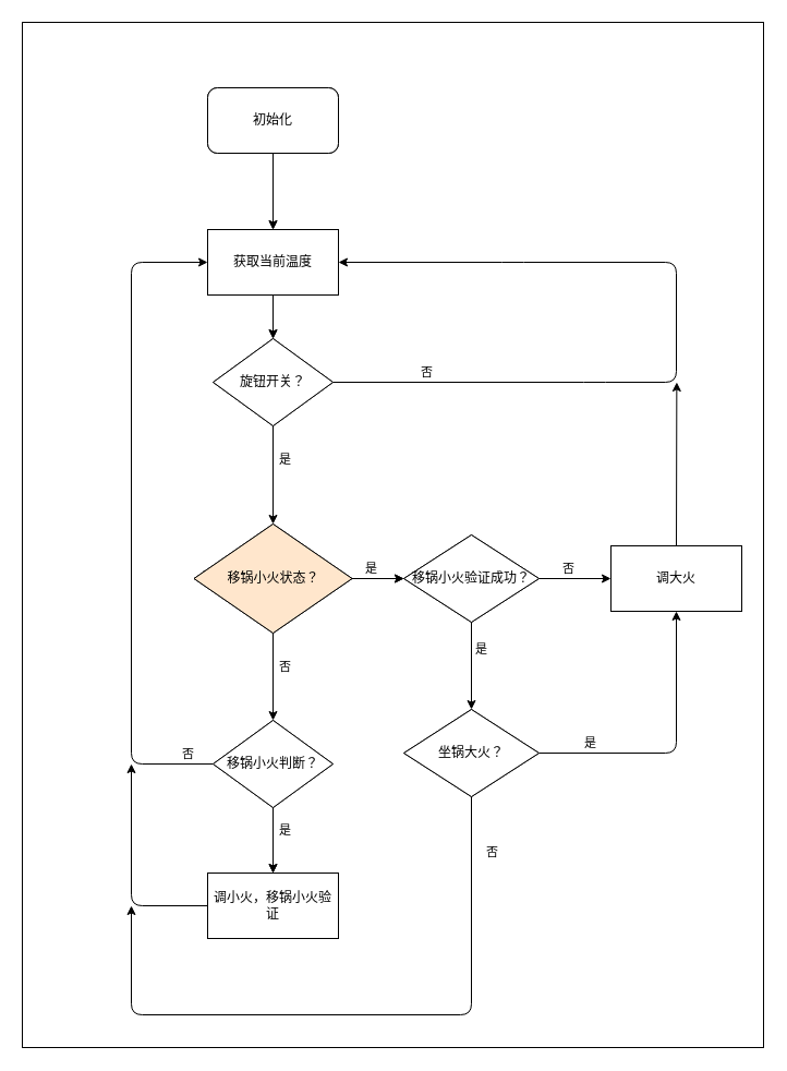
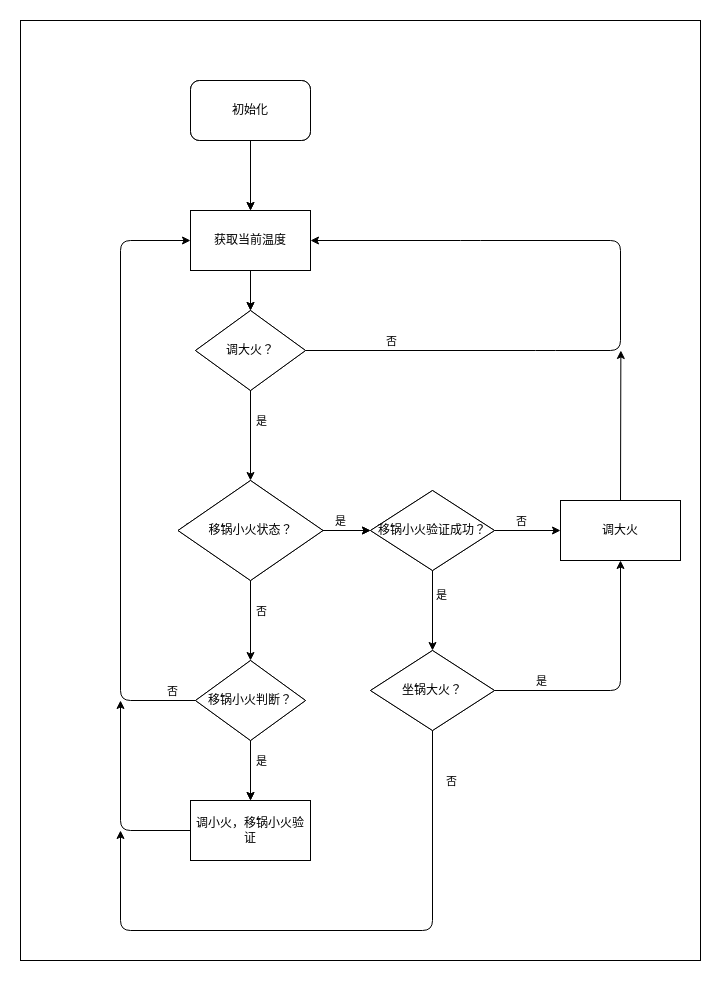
  <mxCell id="0" />
  <mxCell id="1" parent="0" />
  <mxCell id="2" value="" style="rounded=0;whiteSpace=wrap;html=1;labelBackgroundColor=#FFFFFF;fontColor=#000000;strokeColor=#000000;fillColor=#FFFFFF;" parent="1" vertex="1"><mxGeometry x="20" y="20" width="680" height="940" as="geometry" /></mxCell>
  <mxCell id="3" style="edgeStyle=none;html=1;exitX=0.5;exitY=1;exitDx=0;exitDy=0;fontColor=#000000;" parent="1" source="4" target="6" edge="1"><mxGeometry relative="1" as="geometry" /></mxCell>
  <mxCell id="4" value="初始化" style="rounded=1;whiteSpace=wrap;html=1;fontColor=#000000;" parent="1" vertex="1"><mxGeometry x="190" y="80" width="120" height="60" as="geometry" /></mxCell>
  <mxCell id="5" style="edgeStyle=none;html=1;exitX=0.5;exitY=1;exitDx=0;exitDy=0;entryX=0.5;entryY=0;entryDx=0;entryDy=0;fontColor=#000000;" parent="1" source="6" target="10" edge="1"><mxGeometry relative="1" as="geometry" /></mxCell>
  <mxCell id="6" value="获取当前温度" style="rounded=0;whiteSpace=wrap;html=1;fontColor=#000000;" parent="1" vertex="1"><mxGeometry x="190" y="210" width="120" height="60" as="geometry" /></mxCell>
  <mxCell id="7" style="edgeStyle=none;html=1;exitX=0.5;exitY=1;exitDx=0;exitDy=0;entryX=0.5;entryY=0;entryDx=0;entryDy=0;fillColor=#f9f7ed;strokeColor=#FFFFFF;fontColor=#000000;" parent="1" source="10" target="14" edge="1"><mxGeometry relative="1" as="geometry"><mxPoint x="250" y="440" as="targetPoint" /></mxGeometry></mxCell>
  <mxCell id="8" style="edgeStyle=none;html=1;exitX=1;exitY=0.5;exitDx=0;exitDy=0;entryX=1;entryY=0.5;entryDx=0;entryDy=0;fontColor=#000000;strokeColor=#000000;" parent="1" source="10" target="6" edge="1"><mxGeometry relative="1" as="geometry"><Array as="points"><mxPoint x="545" y="350" /><mxPoint x="620" y="350" /><mxPoint x="620" y="240" /><mxPoint x="470" y="240" /></Array></mxGeometry></mxCell>
  <mxCell id="9" value="否" style="edgeLabel;html=1;align=center;verticalAlign=middle;resizable=0;points=[];fontColor=#000000;labelBackgroundColor=none;" parent="8" vertex="1" connectable="0"><mxGeometry x="-0.797" y="3" relative="1" as="geometry"><mxPoint x="10" y="-7" as="offset" /></mxGeometry></mxCell>
  <mxCell id="10" value="点火开关？" style="rhombus;whiteSpace=wrap;html=1;fontColor=#000000;" parent="1" vertex="1"><mxGeometry x="195" y="310" width="110" height="80" as="geometry" /></mxCell>
  <mxCell id="11" style="edgeStyle=none;html=1;exitX=0.5;exitY=1;exitDx=0;exitDy=0;entryX=0.5;entryY=0;entryDx=0;entryDy=0;fontColor=#000000;strokeColor=#000000;" parent="1" source="14" target="24" edge="1"><mxGeometry relative="1" as="geometry" /></mxCell>
  <mxCell id="12" value="&lt;span style=&quot;background-color: rgb(255 , 255 , 255)&quot;&gt;否&lt;/span&gt;" style="edgeLabel;html=1;align=center;verticalAlign=middle;resizable=0;points=[];fontColor=#000000;labelBackgroundColor=none;" parent="11" vertex="1" connectable="0"><mxGeometry x="-0.24" y="2" relative="1" as="geometry"><mxPoint x="8" as="offset" /></mxGeometry></mxCell>
  <mxCell id="13" style="edgeStyle=none;html=1;exitX=1;exitY=0.5;exitDx=0;exitDy=0;entryX=0;entryY=0.5;entryDx=0;entryDy=0;fontColor=#000000;" parent="1" source="14" target="19" edge="1"><mxGeometry relative="1" as="geometry" /></mxCell>
  <mxCell id="14" value="是否处于移锅小火状态？" style="rhombus;whiteSpace=wrap;html=1;fontColor=#000000;" parent="1" vertex="1"><mxGeometry x="177.5" y="480" width="145" height="100" as="geometry" /></mxCell>
  <mxCell id="15" style="edgeStyle=none;html=1;exitX=0.5;exitY=1;exitDx=0;exitDy=0;entryX=0.5;entryY=0;entryDx=0;entryDy=0;fontColor=#000000;strokeColor=#000000;" parent="1" source="19" target="33" edge="1"><mxGeometry relative="1" as="geometry"><mxPoint x="434" y="640" as="targetPoint" /></mxGeometry></mxCell>
  <mxCell id="16" value="是" style="edgeLabel;html=1;align=center;verticalAlign=middle;resizable=0;points=[];fontColor=#000000;labelBackgroundColor=none;" parent="15" vertex="1" connectable="0"><mxGeometry x="-0.404" y="1" relative="1" as="geometry"><mxPoint x="7" as="offset" /></mxGeometry></mxCell>
  <mxCell id="17" style="edgeStyle=none;html=1;exitX=1;exitY=0.5;exitDx=0;exitDy=0;entryX=0;entryY=0.5;entryDx=0;entryDy=0;fontColor=#000000;strokeColor=#000000;" parent="1" source="19" target="26" edge="1"><mxGeometry relative="1" as="geometry" /></mxCell>
  <mxCell id="18" value="否" style="edgeLabel;html=1;align=center;verticalAlign=middle;resizable=0;points=[];fontColor=#000000;labelBackgroundColor=none;" parent="17" vertex="1" connectable="0"><mxGeometry x="-0.538" relative="1" as="geometry"><mxPoint x="11" y="-10" as="offset" /></mxGeometry></mxCell>
  <mxCell id="19" value="移锅小火验证成功？" style="rhombus;whiteSpace=wrap;html=1;fontColor=#000000;" parent="1" vertex="1"><mxGeometry x="370" y="490" width="124" height="80" as="geometry" /></mxCell>
  <mxCell id="20" style="edgeStyle=none;html=1;exitX=0.5;exitY=1;exitDx=0;exitDy=0;entryX=0.5;entryY=0;entryDx=0;entryDy=0;fontColor=#000000;strokeColor=#000000;" parent="1" source="24" target="28" edge="1"><mxGeometry relative="1" as="geometry" /></mxCell>
  <mxCell id="21" value="是" style="edgeLabel;html=1;align=center;verticalAlign=middle;resizable=0;points=[];fontColor=#000000;labelBackgroundColor=none;" parent="20" vertex="1" connectable="0"><mxGeometry x="-0.47" y="-1" relative="1" as="geometry"><mxPoint x="11" y="4" as="offset" /></mxGeometry></mxCell>
  <mxCell id="22" style="edgeStyle=none;html=1;exitX=0;exitY=0.5;exitDx=0;exitDy=0;entryX=0;entryY=0.5;entryDx=0;entryDy=0;fontColor=#000000;strokeColor=#000000;" parent="1" source="24" target="6" edge="1"><mxGeometry relative="1" as="geometry"><Array as="points"><mxPoint x="120" y="700" /><mxPoint x="120" y="240" /></Array></mxGeometry></mxCell>
  <mxCell id="23" value="&lt;span style=&quot;background-color: rgb(255 , 255 , 255)&quot;&gt;否&lt;/span&gt;" style="edgeLabel;html=1;align=center;verticalAlign=middle;resizable=0;points=[];fontColor=#000000;labelBackgroundColor=none;" parent="22" vertex="1" connectable="0"><mxGeometry x="-0.922" y="1" relative="1" as="geometry"><mxPoint y="-11" as="offset" /></mxGeometry></mxCell>
  <mxCell id="24" value="移锅小火判断？" style="rhombus;whiteSpace=wrap;html=1;fontColor=#000000;" parent="1" vertex="1"><mxGeometry x="195" y="660" width="110" height="80" as="geometry" /></mxCell>
  <mxCell id="25" style="edgeStyle=none;html=1;exitX=0.5;exitY=0;exitDx=0;exitDy=0;fontColor=#000000;strokeColor=#000000;" parent="1" source="26" edge="1"><mxGeometry relative="1" as="geometry"><mxPoint x="620.364" y="350" as="targetPoint" /></mxGeometry></mxCell>
  <mxCell id="26" value="调大火" style="rounded=0;whiteSpace=wrap;html=1;fontColor=#000000;" parent="1" vertex="1"><mxGeometry x="560" y="500" width="120" height="60" as="geometry" /></mxCell>
  <mxCell id="27" style="edgeStyle=none;html=1;exitX=0;exitY=0.5;exitDx=0;exitDy=0;fontColor=#000000;strokeColor=#000000;" parent="1" source="28" edge="1"><mxGeometry relative="1" as="geometry"><mxPoint x="120" y="700" as="targetPoint" /><Array as="points"><mxPoint x="120" y="830" /></Array></mxGeometry></mxCell>
  <mxCell id="28" value="调小火，移锅小火验证" style="rounded=0;whiteSpace=wrap;html=1;fontColor=#000000;" parent="1" vertex="1"><mxGeometry x="190" y="800" width="120" height="60" as="geometry" /></mxCell>
  <mxCell id="29" style="edgeStyle=none;html=1;exitX=0.5;exitY=1;exitDx=0;exitDy=0;fontColor=#000000;strokeColor=#000000;" parent="1" source="33" edge="1"><mxGeometry relative="1" as="geometry"><mxPoint x="120" y="830" as="targetPoint" /><Array as="points"><mxPoint x="432" y="930" /><mxPoint x="120" y="930" /></Array></mxGeometry></mxCell>
  <mxCell id="30" value="否" style="edgeLabel;html=1;align=center;verticalAlign=middle;resizable=0;points=[];fontColor=#000000;labelBackgroundColor=none;" parent="29" vertex="1" connectable="0"><mxGeometry x="-0.889" y="-2" relative="1" as="geometry"><mxPoint x="20" y="16" as="offset" /></mxGeometry></mxCell>
  <mxCell id="31" style="edgeStyle=none;html=1;exitX=1;exitY=0.5;exitDx=0;exitDy=0;entryX=0.5;entryY=1;entryDx=0;entryDy=0;fontColor=#000000;strokeColor=#000000;" parent="1" source="33" target="26" edge="1"><mxGeometry relative="1" as="geometry"><Array as="points"><mxPoint x="620" y="690" /></Array></mxGeometry></mxCell>
  <mxCell id="32" value="&lt;span style=&quot;background-color: rgb(255 , 255 , 255)&quot;&gt;是&lt;/span&gt;" style="edgeLabel;html=1;align=center;verticalAlign=middle;resizable=0;points=[];fontColor=#000000;labelBackgroundColor=none;" parent="31" vertex="1" connectable="0"><mxGeometry x="-0.773" y="-2" relative="1" as="geometry"><mxPoint x="17" y="-12" as="offset" /></mxGeometry></mxCell>
  <mxCell id="33" value="坐锅大火？" style="rhombus;whiteSpace=wrap;html=1;fontColor=#000000;" parent="1" vertex="1"><mxGeometry x="370" y="650" width="124" height="80" as="geometry" /></mxCell>
  <mxCell id="34" value="初始化" style="rounded=1;whiteSpace=wrap;html=1;fontColor=#000000;fillColor=#FFFFFF;strokeColor=#000000;" parent="1" vertex="1"><mxGeometry x="190" y="80" width="120" height="60" as="geometry" /></mxCell>
  <mxCell id="35" value="获取当前温度" style="rounded=0;whiteSpace=wrap;html=1;fontColor=#000000;fillColor=#FFFFFF;strokeColor=#000000;" parent="1" vertex="1"><mxGeometry x="190" y="210" width="120" height="60" as="geometry" /></mxCell>
- <mxCell id="36" value="旋钮开关？" style="rhombus;whiteSpace=wrap;html=1;fontColor=#000000;fillColor=#FFFFFF;strokeColor=#000000;" parent="1" vertex="1"><mxGeometry x="195" y="310" width="110" height="80" as="geometry" /></mxCell>
- <mxCell id="37" value="移锅小火状态？" style="rhombus;whiteSpace=wrap;html=1;fontColor=#000000;fillColor=#ffe6cc;strokeColor=#000000;" parent="1" vertex="1"><mxGeometry x="177.5" y="480" width="145" height="100" as="geometry" /></mxCell>
+ <mxCell id="36" value="调大火？" style="rhombus;whiteSpace=wrap;html=1;fontColor=#000000;fillColor=#FFFFFF;strokeColor=#000000;" parent="1" vertex="1"><mxGeometry x="195" y="310" width="110" height="80" as="geometry" /></mxCell>
+ <mxCell id="37" value="移锅小火状态？" style="rhombus;whiteSpace=wrap;html=1;fontColor=#000000;fillColor=#FFFFFF;strokeColor=#000000;" parent="1" vertex="1"><mxGeometry x="177.5" y="480" width="145" height="100" as="geometry" /></mxCell>
  <mxCell id="38" value="移锅小火验证成功？" style="rhombus;whiteSpace=wrap;html=1;fontColor=#000000;fillColor=#FFFFFF;strokeColor=#000000;" parent="1" vertex="1"><mxGeometry x="370" y="490" width="124" height="80" as="geometry" /></mxCell>
  <mxCell id="39" value="调大火" style="rounded=0;whiteSpace=wrap;html=1;fontColor=#000000;fillColor=#FFFFFF;strokeColor=#000000;" parent="1" vertex="1"><mxGeometry x="560" y="500" width="120" height="60" as="geometry" /></mxCell>
  <mxCell id="40" value="坐锅大火？" style="rhombus;whiteSpace=wrap;html=1;fontColor=#000000;fillColor=#FFFFFF;strokeColor=#000000;" parent="1" vertex="1"><mxGeometry x="370" y="650" width="124" height="80" as="geometry" /></mxCell>
  <mxCell id="41" value="" style="edgeStyle=none;html=1;labelBackgroundColor=#FFFFFF;fontColor=#000000;strokeColor=#000000;" parent="1" source="42" target="51" edge="1"><mxGeometry relative="1" as="geometry" /></mxCell>
  <mxCell id="42" value="移锅小火判断？" style="rhombus;whiteSpace=wrap;html=1;fontColor=#000000;fillColor=#FFFFFF;strokeColor=#000000;" parent="1" vertex="1"><mxGeometry x="195" y="660" width="110" height="80" as="geometry" /></mxCell>
  <mxCell id="43" value="调小火，移锅小火验证" style="rounded=0;whiteSpace=wrap;html=1;fontColor=#000000;fillColor=#FFFFFF;" parent="1" vertex="1"><mxGeometry x="190" y="800" width="120" height="60" as="geometry" /></mxCell>
  <mxCell id="44" style="edgeStyle=none;html=1;exitX=0.5;exitY=1;exitDx=0;exitDy=0;fontColor=#000000;strokeColor=#000000;" parent="1" edge="1"><mxGeometry relative="1" as="geometry"><mxPoint x="250" y="140" as="sourcePoint" /><mxPoint x="250" y="210" as="targetPoint" /></mxGeometry></mxCell>
  <mxCell id="45" style="edgeStyle=none;html=1;exitX=0.5;exitY=1;exitDx=0;exitDy=0;entryX=0.5;entryY=0;entryDx=0;entryDy=0;fontColor=#000000;strokeColor=#000000;" parent="1" edge="1"><mxGeometry relative="1" as="geometry"><mxPoint x="250" y="270" as="sourcePoint" /><mxPoint x="250" y="310" as="targetPoint" /></mxGeometry></mxCell>
  <mxCell id="46" style="edgeStyle=none;html=1;exitX=0.5;exitY=1;exitDx=0;exitDy=0;entryX=0.5;entryY=0;entryDx=0;entryDy=0;fillColor=#f9f7ed;strokeColor=#000000;fontColor=#000000;" parent="1" edge="1"><mxGeometry relative="1" as="geometry"><mxPoint x="250" y="480" as="targetPoint" /><mxPoint x="250" y="390" as="sourcePoint" /></mxGeometry></mxCell>
  <mxCell id="47" value="&lt;span style=&quot;background-color: rgb(255 , 255 , 255)&quot;&gt;是&lt;/span&gt;" style="edgeLabel;html=1;align=center;verticalAlign=middle;resizable=0;points=[];fontColor=#000000;labelBackgroundColor=none;" parent="46" vertex="1" connectable="0"><mxGeometry x="-0.429" y="-1" relative="1" as="geometry"><mxPoint x="11" y="4" as="offset" /></mxGeometry></mxCell>
  <mxCell id="48" style="edgeStyle=none;html=1;exitX=1;exitY=0.5;exitDx=0;exitDy=0;entryX=0;entryY=0.5;entryDx=0;entryDy=0;fontColor=#000000;strokeColor=#000000;" parent="1" edge="1"><mxGeometry relative="1" as="geometry"><mxPoint x="322.5" y="530" as="sourcePoint" /><mxPoint x="370" y="530" as="targetPoint" /></mxGeometry></mxCell>
  <mxCell id="49" value="是" style="edgeLabel;html=1;align=center;verticalAlign=middle;resizable=0;points=[];fontColor=#000000;labelBackgroundColor=#FFFFFF;" parent="48" vertex="1" connectable="0"><mxGeometry x="-0.299" relative="1" as="geometry"><mxPoint y="-10" as="offset" /></mxGeometry></mxCell>
  <mxCell id="50" value="调小火，移锅小火验证" style="rounded=0;whiteSpace=wrap;html=1;fontColor=#000000;fillColor=#FFFFFF;" parent="1" vertex="1"><mxGeometry x="190" y="800" width="120" height="60" as="geometry" /></mxCell>
  <mxCell id="51" value="调小火，移锅小火验证" style="rounded=0;whiteSpace=wrap;html=1;fontColor=#000000;fillColor=#FFFFFF;strokeColor=#000000;" parent="1" vertex="1"><mxGeometry x="190" y="800" width="120" height="60" as="geometry" /></mxCell>
